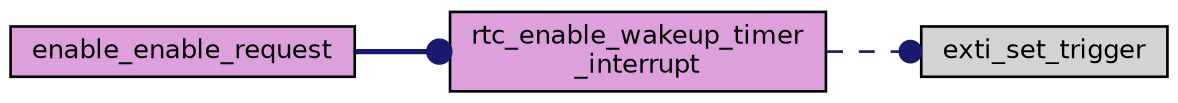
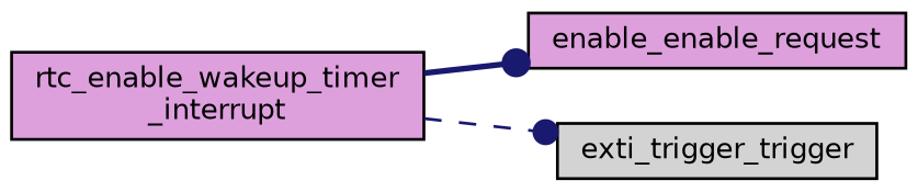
  digraph {
    rankdir=LR
    node [color=black fillcolor=plum fontname=Helvetica fontsize=10 shape=record style=filled]
    edge [arrowhead=dot color=midnightblue fontname=Helvetica fontsize=10 labelfontname=Helvetica labelfontsize=10]
    n1 [fontcolor=black height=0.2 label="rtc_enable_wakeup_timer\l_interrupt" width=0.4]
    n2 [height=0.2 label=enable_enable_request width=0.4]
-   n3 [fillcolor=lightgrey height=0.2 label=exti_set_trigger width=0.4]
-   n2 -> n1 [style=bold]
+   n3 [fillcolor=lightgrey height=0.2 label=exti_trigger_trigger width=0.4]
+   n1 -> n2 [style=bold]
    n1 -> n3 [style=dashed]
  }
